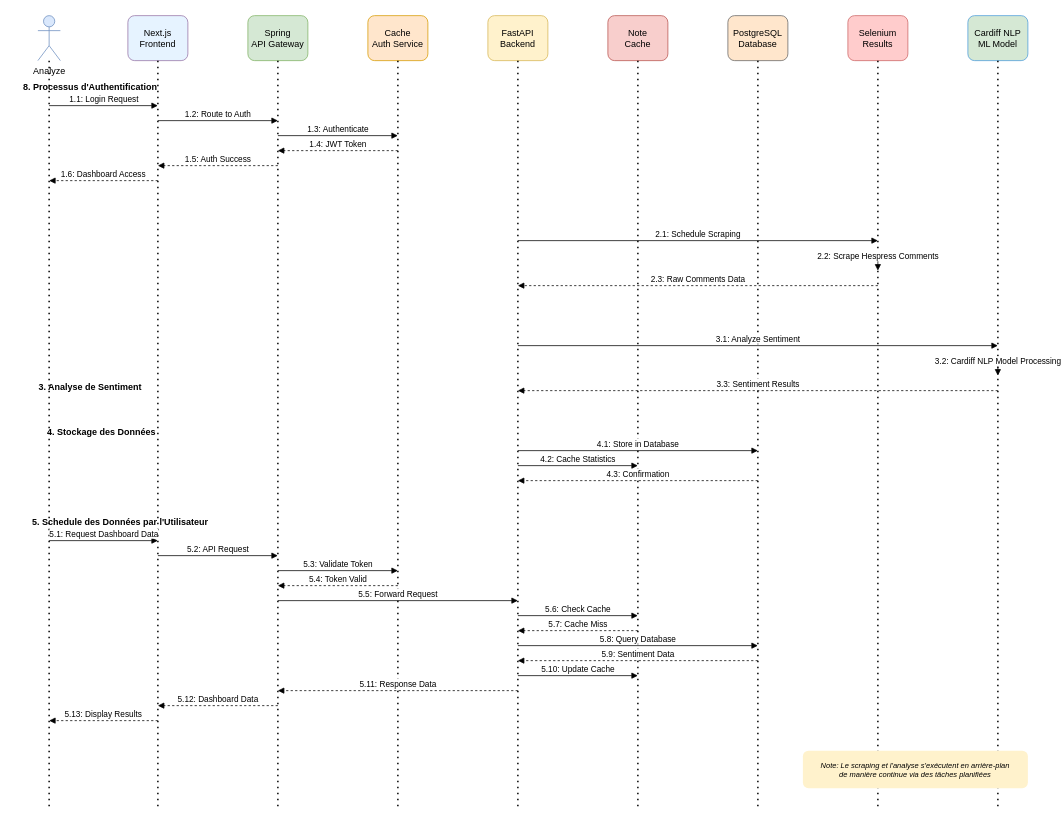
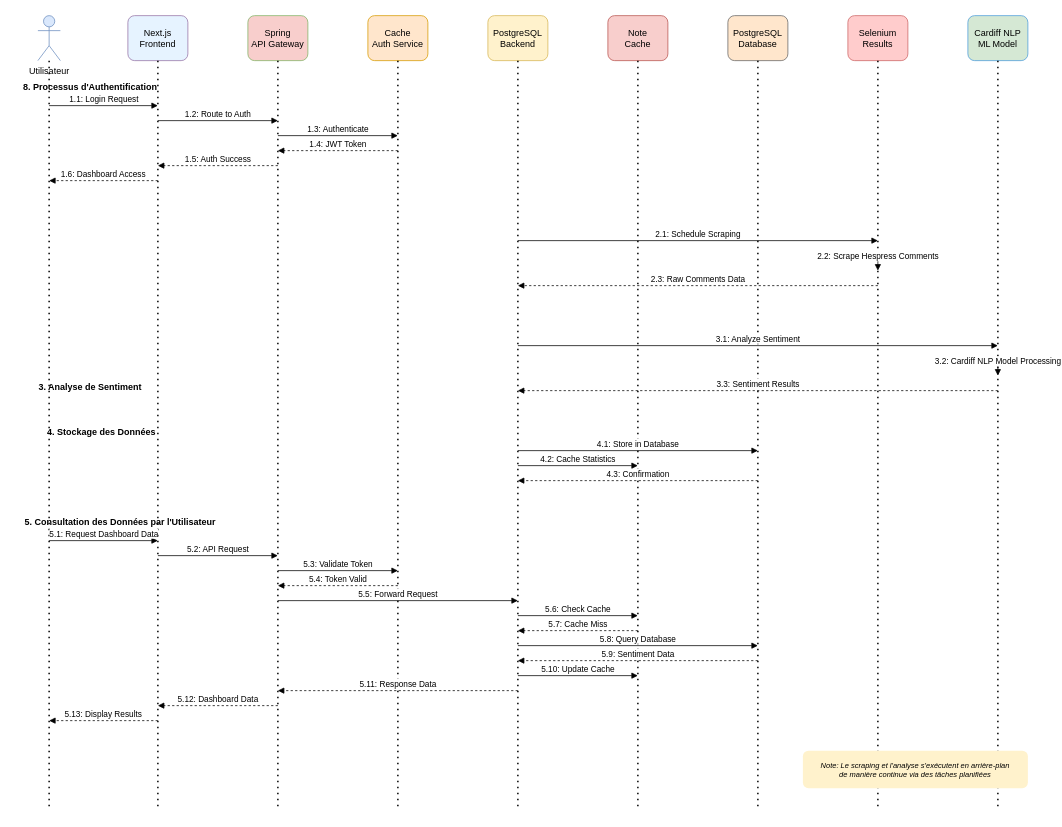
  <mxCell id="0" />
  <mxCell id="1" parent="0" />
- <mxCell id="2" value="Analyze" style="shape=umlActor;verticalLabelPosition=bottom;verticalAlign=top;html=1;outlineConnect=0;fillColor=#dae8fc;strokeColor=#6c8ebf;" vertex="1" parent="1"><mxGeometry x="50" y="20" width="30" height="60" as="geometry" /></mxCell>
+ <mxCell id="2" value="Utilisateur" style="shape=umlActor;verticalLabelPosition=bottom;verticalAlign=top;html=1;outlineConnect=0;fillColor=#dae8fc;strokeColor=#6c8ebf;" vertex="1" parent="1"><mxGeometry x="50" y="20" width="30" height="60" as="geometry" /></mxCell>
  <mxCell id="3" value="Next.js&#10;Frontend" style="rounded=1;whiteSpace=wrap;html=1;fillColor=#e6f3ff;strokeColor=#9673a6;" vertex="1" parent="1"><mxGeometry x="170" y="20" width="80" height="60" as="geometry" /></mxCell>
- <mxCell id="4" value="Spring&#10;API Gateway" style="rounded=1;whiteSpace=wrap;html=1;fillColor=#d5e8d4;strokeColor=#82b366;" vertex="1" parent="1"><mxGeometry x="330" y="20" width="80" height="60" as="geometry" /></mxCell>
+ <mxCell id="4" value="Spring&#10;API Gateway" style="rounded=1;whiteSpace=wrap;html=1;fillColor=#f8cecc;strokeColor=#82b366;" vertex="1" parent="1"><mxGeometry x="330" y="20" width="80" height="60" as="geometry" /></mxCell>
  <mxCell id="5" value="Cache&#10;Auth Service" style="rounded=1;whiteSpace=wrap;html=1;fillColor=#ffe6cc;strokeColor=#d79b00;" vertex="1" parent="1"><mxGeometry x="490" y="20" width="80" height="60" as="geometry" /></mxCell>
- <mxCell id="6" value="FastAPI&#10;Backend" style="rounded=1;whiteSpace=wrap;html=1;fillColor=#fff2cc;strokeColor=#d6b656;" vertex="1" parent="1"><mxGeometry x="650" y="20" width="80" height="60" as="geometry" /></mxCell>
+ <mxCell id="6" value="PostgreSQL&#10;Backend" style="rounded=1;whiteSpace=wrap;html=1;fillColor=#fff2cc;strokeColor=#d6b656;" vertex="1" parent="1"><mxGeometry x="650" y="20" width="80" height="60" as="geometry" /></mxCell>
  <mxCell id="7" value="Note&#10;Cache" style="rounded=1;whiteSpace=wrap;html=1;fillColor=#f8cecc;strokeColor=#b85450;" vertex="1" parent="1"><mxGeometry x="810" y="20" width="80" height="60" as="geometry" /></mxCell>
  <mxCell id="8" value="PostgreSQL&#10;Database" style="rounded=1;whiteSpace=wrap;html=1;fillColor=#ffe6cc;strokeColor=#666666;" vertex="1" parent="1"><mxGeometry x="970" y="20" width="80" height="60" as="geometry" /></mxCell>
  <mxCell id="9" value="Selenium&#10;Results" style="rounded=1;whiteSpace=wrap;html=1;fillColor=#ffcccc;strokeColor=#cc6666;" vertex="1" parent="1"><mxGeometry x="1130" y="20" width="80" height="60" as="geometry" /></mxCell>
  <mxCell id="10" value="Cardiff NLP&#10;ML Model" style="rounded=1;whiteSpace=wrap;html=1;fillColor=#d5e8d4;strokeColor=#4d9ddb;" vertex="1" parent="1"><mxGeometry x="1290" y="20" width="80" height="60" as="geometry" /></mxCell>
  <mxCell id="11" value="" style="endArrow=none;dashed=1;html=1;dashPattern=1 3;strokeWidth=2;" edge="1" parent="1"><mxGeometry width="50" height="50" relative="1" as="geometry"><mxPoint x="65" y="80" as="sourcePoint" /><mxPoint x="65" y="1080" as="targetPoint" /></mxGeometry></mxCell>
  <mxCell id="12" value="" style="endArrow=none;dashed=1;html=1;dashPattern=1 3;strokeWidth=2;" edge="1" parent="1"><mxGeometry width="50" height="50" relative="1" as="geometry"><mxPoint x="210" y="80" as="sourcePoint" /><mxPoint x="210" y="1080" as="targetPoint" /></mxGeometry></mxCell>
  <mxCell id="13" value="" style="endArrow=none;dashed=1;html=1;dashPattern=1 3;strokeWidth=2;" edge="1" parent="1"><mxGeometry width="50" height="50" relative="1" as="geometry"><mxPoint x="370" y="80" as="sourcePoint" /><mxPoint x="370" y="1080" as="targetPoint" /></mxGeometry></mxCell>
  <mxCell id="14" value="" style="endArrow=none;dashed=1;html=1;dashPattern=1 3;strokeWidth=2;" edge="1" parent="1"><mxGeometry width="50" height="50" relative="1" as="geometry"><mxPoint x="530" y="80" as="sourcePoint" /><mxPoint x="530" y="1080" as="targetPoint" /></mxGeometry></mxCell>
  <mxCell id="15" value="" style="endArrow=none;dashed=1;html=1;dashPattern=1 3;strokeWidth=2;" edge="1" parent="1"><mxGeometry width="50" height="50" relative="1" as="geometry"><mxPoint x="690" y="80" as="sourcePoint" /><mxPoint x="690" y="1080" as="targetPoint" /></mxGeometry></mxCell>
  <mxCell id="16" value="" style="endArrow=none;dashed=1;html=1;dashPattern=1 3;strokeWidth=2;" edge="1" parent="1"><mxGeometry width="50" height="50" relative="1" as="geometry"><mxPoint x="850" y="80" as="sourcePoint" /><mxPoint x="850" y="1080" as="targetPoint" /></mxGeometry></mxCell>
  <mxCell id="17" value="" style="endArrow=none;dashed=1;html=1;dashPattern=1 3;strokeWidth=2;" edge="1" parent="1"><mxGeometry width="50" height="50" relative="1" as="geometry"><mxPoint x="1010" y="80" as="sourcePoint" /><mxPoint x="1010" y="1080" as="targetPoint" /></mxGeometry></mxCell>
  <mxCell id="18" value="" style="endArrow=none;dashed=1;html=1;dashPattern=1 3;strokeWidth=2;" edge="1" parent="1"><mxGeometry width="50" height="50" relative="1" as="geometry"><mxPoint x="1170" y="80" as="sourcePoint" /><mxPoint x="1170" y="1080" as="targetPoint" /></mxGeometry></mxCell>
  <mxCell id="19" value="" style="endArrow=none;dashed=1;html=1;dashPattern=1 3;strokeWidth=2;" edge="1" parent="1"><mxGeometry width="50" height="50" relative="1" as="geometry"><mxPoint x="1330" y="80" as="sourcePoint" /><mxPoint x="1330" y="1080" as="targetPoint" /></mxGeometry></mxCell>
  <mxCell id="20" value="8. Processus d'Authentification" style="text;html=1;strokeColor=none;fillColor=none;align=center;verticalAlign=middle;whiteSpace=wrap;rounded=0;fontStyle=1;fontSize=12;" vertex="1" parent="1"><mxGeometry x="20" y="100" width="200" height="30" as="geometry" /></mxCell>
  <mxCell id="21" value="1.1: Login Request" style="html=1;verticalAlign=bottom;endArrow=block;rounded=0;" edge="1" parent="1"><mxGeometry width="80" relative="1" as="geometry"><mxPoint x="65" y="140" as="sourcePoint" /><mxPoint x="210" y="140" as="targetPoint" /></mxGeometry></mxCell>
  <mxCell id="22" value="1.2: Route to Auth" style="html=1;verticalAlign=bottom;endArrow=block;rounded=0;" edge="1" parent="1"><mxGeometry width="80" relative="1" as="geometry"><mxPoint x="210" y="160" as="sourcePoint" /><mxPoint x="370" y="160" as="targetPoint" /></mxGeometry></mxCell>
  <mxCell id="23" value="1.3: Authenticate" style="html=1;verticalAlign=bottom;endArrow=block;rounded=0;" edge="1" parent="1"><mxGeometry width="80" relative="1" as="geometry"><mxPoint x="370" y="180" as="sourcePoint" /><mxPoint x="530" y="180" as="targetPoint" /></mxGeometry></mxCell>
  <mxCell id="24" value="1.4: JWT Token" style="html=1;verticalAlign=bottom;endArrow=block;rounded=0;dashed=1;" edge="1" parent="1"><mxGeometry width="80" relative="1" as="geometry"><mxPoint x="530" y="200" as="sourcePoint" /><mxPoint x="370" y="200" as="targetPoint" /></mxGeometry></mxCell>
  <mxCell id="25" value="1.5: Auth Success" style="html=1;verticalAlign=bottom;endArrow=block;rounded=0;dashed=1;" edge="1" parent="1"><mxGeometry width="80" relative="1" as="geometry"><mxPoint x="370" y="220" as="sourcePoint" /><mxPoint x="210" y="220" as="targetPoint" /></mxGeometry></mxCell>
  <mxCell id="26" value="1.6: Dashboard Access" style="html=1;verticalAlign=bottom;endArrow=block;rounded=0;dashed=1;" edge="1" parent="1"><mxGeometry width="80" relative="1" as="geometry"><mxPoint x="210" y="240" as="sourcePoint" /><mxPoint x="65" y="240" as="targetPoint" /></mxGeometry></mxCell>
  <mxCell id="27" value="2.1: Schedule Scraping" style="html=1;verticalAlign=bottom;endArrow=block;rounded=0;" edge="1" parent="1"><mxGeometry width="80" relative="1" as="geometry"><mxPoint x="690" y="320" as="sourcePoint" /><mxPoint x="1170" y="320" as="targetPoint" /></mxGeometry></mxCell>
  <mxCell id="28" value="2.2: Scrape Hespress Comments" style="html=1;verticalAlign=bottom;endArrow=block;rounded=0;" edge="1" parent="1"><mxGeometry width="80" relative="1" as="geometry"><mxPoint x="1170" y="340" as="sourcePoint" /><mxPoint x="1170" y="360" as="targetPoint" /><mxArray as="points"><mxPoint x="1220" y="350" /></mxArray></mxGeometry></mxCell>
  <mxCell id="29" value="2.3: Raw Comments Data" style="html=1;verticalAlign=bottom;endArrow=block;rounded=0;dashed=1;" edge="1" parent="1"><mxGeometry width="80" relative="1" as="geometry"><mxPoint x="1170" y="380" as="sourcePoint" /><mxPoint x="690" y="380" as="targetPoint" /></mxGeometry></mxCell>
  <mxCell id="30" value="3. Analyse de Sentiment" style="text;html=1;strokeColor=none;fillColor=none;align=center;verticalAlign=middle;whiteSpace=wrap;rounded=0;fontStyle=1;fontSize=12;" vertex="1" parent="1"><mxGeometry x="20" y="500" width="200" height="30" as="geometry" /></mxCell>
  <mxCell id="31" value="3.1: Analyze Sentiment" style="html=1;verticalAlign=bottom;endArrow=block;rounded=0;" edge="1" parent="1"><mxGeometry width="80" relative="1" as="geometry"><mxPoint x="690" y="460" as="sourcePoint" /><mxPoint x="1330" y="460" as="targetPoint" /></mxGeometry></mxCell>
  <mxCell id="32" value="3.2: Cardiff NLP Model Processing" style="html=1;verticalAlign=bottom;endArrow=block;rounded=0;" edge="1" parent="1"><mxGeometry width="80" relative="1" as="geometry"><mxPoint x="1330" y="480" as="sourcePoint" /><mxPoint x="1330" y="500" as="targetPoint" /><mxArray as="points"><mxPoint x="1380" y="490" /></mxArray></mxGeometry></mxCell>
  <mxCell id="33" value="3.3: Sentiment Results" style="html=1;verticalAlign=bottom;endArrow=block;rounded=0;dashed=1;" edge="1" parent="1"><mxGeometry width="80" relative="1" as="geometry"><mxPoint x="1330" y="520" as="sourcePoint" /><mxPoint x="690" y="520" as="targetPoint" /></mxGeometry></mxCell>
  <mxCell id="34" value="4. Stockage des Données" style="text;html=1;strokeColor=none;fillColor=none;align=center;verticalAlign=middle;whiteSpace=wrap;rounded=0;fontStyle=1;fontSize=12;" vertex="1" parent="1"><mxGeometry x="35" y="560" width="200" height="30" as="geometry" /></mxCell>
  <mxCell id="35" value="4.1: Store in Database" style="html=1;verticalAlign=bottom;endArrow=block;rounded=0;" edge="1" parent="1"><mxGeometry width="80" relative="1" as="geometry"><mxPoint x="690" y="600" as="sourcePoint" /><mxPoint x="1010" y="600" as="targetPoint" /></mxGeometry></mxCell>
  <mxCell id="36" value="4.2: Cache Statistics" style="html=1;verticalAlign=bottom;endArrow=block;rounded=0;" edge="1" parent="1"><mxGeometry width="80" relative="1" as="geometry"><mxPoint x="690" y="620" as="sourcePoint" /><mxPoint x="850" y="620" as="targetPoint" /></mxGeometry></mxCell>
  <mxCell id="37" value="4.3: Confirmation" style="html=1;verticalAlign=bottom;endArrow=block;rounded=0;dashed=1;" edge="1" parent="1"><mxGeometry width="80" relative="1" as="geometry"><mxPoint x="1010" y="640" as="sourcePoint" /><mxPoint x="690" y="640" as="targetPoint" /></mxGeometry></mxCell>
- <mxCell id="38" value="5. Schedule des Données par l'Utilisateur" style="text;html=1;strokeColor=none;fillColor=none;align=center;verticalAlign=middle;whiteSpace=wrap;rounded=0;fontStyle=1;fontSize=12;" vertex="1" parent="1"><mxGeometry x="20" y="680" width="280" height="30" as="geometry" /></mxCell>
+ <mxCell id="38" value="5. Consultation des Données par l'Utilisateur" style="text;html=1;strokeColor=none;fillColor=none;align=center;verticalAlign=middle;whiteSpace=wrap;rounded=0;fontStyle=1;fontSize=12;" vertex="1" parent="1"><mxGeometry x="20" y="680" width="280" height="30" as="geometry" /></mxCell>
  <mxCell id="39" value="5.1: Request Dashboard Data" style="html=1;verticalAlign=bottom;endArrow=block;rounded=0;" edge="1" parent="1"><mxGeometry width="80" relative="1" as="geometry"><mxPoint x="65" y="720" as="sourcePoint" /><mxPoint x="210" y="720" as="targetPoint" /></mxGeometry></mxCell>
  <mxCell id="40" value="5.2: API Request" style="html=1;verticalAlign=bottom;endArrow=block;rounded=0;" edge="1" parent="1"><mxGeometry width="80" relative="1" as="geometry"><mxPoint x="210" y="740" as="sourcePoint" /><mxPoint x="370" y="740" as="targetPoint" /></mxGeometry></mxCell>
  <mxCell id="41" value="5.3: Validate Token" style="html=1;verticalAlign=bottom;endArrow=block;rounded=0;" edge="1" parent="1"><mxGeometry width="80" relative="1" as="geometry"><mxPoint x="370" y="760" as="sourcePoint" /><mxPoint x="530" y="760" as="targetPoint" /></mxGeometry></mxCell>
  <mxCell id="42" value="5.4: Token Valid" style="html=1;verticalAlign=bottom;endArrow=block;rounded=0;dashed=1;" edge="1" parent="1"><mxGeometry width="80" relative="1" as="geometry"><mxPoint x="530" y="780" as="sourcePoint" /><mxPoint x="370" y="780" as="targetPoint" /></mxGeometry></mxCell>
  <mxCell id="43" value="5.5: Forward Request" style="html=1;verticalAlign=bottom;endArrow=block;rounded=0;" edge="1" parent="1"><mxGeometry width="80" relative="1" as="geometry"><mxPoint x="370" y="800" as="sourcePoint" /><mxPoint x="690" y="800" as="targetPoint" /></mxGeometry></mxCell>
  <mxCell id="44" value="5.6: Check Cache" style="html=1;verticalAlign=bottom;endArrow=block;rounded=0;" edge="1" parent="1"><mxGeometry width="80" relative="1" as="geometry"><mxPoint x="690" y="820" as="sourcePoint" /><mxPoint x="850" y="820" as="targetPoint" /></mxGeometry></mxCell>
  <mxCell id="45" value="5.7: Cache Miss" style="html=1;verticalAlign=bottom;endArrow=block;rounded=0;dashed=1;" edge="1" parent="1"><mxGeometry width="80" relative="1" as="geometry"><mxPoint x="850" y="840" as="sourcePoint" /><mxPoint x="690" y="840" as="targetPoint" /></mxGeometry></mxCell>
  <mxCell id="46" value="5.8: Query Database" style="html=1;verticalAlign=bottom;endArrow=block;rounded=0;" edge="1" parent="1"><mxGeometry width="80" relative="1" as="geometry"><mxPoint x="690" y="860" as="sourcePoint" /><mxPoint x="1010" y="860" as="targetPoint" /></mxGeometry></mxCell>
  <mxCell id="47" value="5.9: Sentiment Data" style="html=1;verticalAlign=bottom;endArrow=block;rounded=0;dashed=1;" edge="1" parent="1"><mxGeometry width="80" relative="1" as="geometry"><mxPoint x="1010" y="880" as="sourcePoint" /><mxPoint x="690" y="880" as="targetPoint" /></mxGeometry></mxCell>
  <mxCell id="48" value="5.10: Update Cache" style="html=1;verticalAlign=bottom;endArrow=block;rounded=0;" edge="1" parent="1"><mxGeometry width="80" relative="1" as="geometry"><mxPoint x="690" y="900" as="sourcePoint" /><mxPoint x="850" y="900" as="targetPoint" /></mxGeometry></mxCell>
  <mxCell id="49" value="5.11: Response Data" style="html=1;verticalAlign=bottom;endArrow=block;rounded=0;dashed=1;" edge="1" parent="1"><mxGeometry width="80" relative="1" as="geometry"><mxPoint x="690" y="920" as="sourcePoint" /><mxPoint x="370" y="920" as="targetPoint" /></mxGeometry></mxCell>
  <mxCell id="50" value="5.12: Dashboard Data" style="html=1;verticalAlign=bottom;endArrow=block;rounded=0;dashed=1;" edge="1" parent="1"><mxGeometry width="80" relative="1" as="geometry"><mxPoint x="370" y="940" as="sourcePoint" /><mxPoint x="210" y="940" as="targetPoint" /></mxGeometry></mxCell>
  <mxCell id="51" value="5.13: Display Results" style="html=1;verticalAlign=bottom;endArrow=block;rounded=0;dashed=1;" edge="1" parent="1"><mxGeometry width="80" relative="1" as="geometry"><mxPoint x="210" y="960" as="sourcePoint" /><mxPoint x="65" y="960" as="targetPoint" /></mxGeometry></mxCell>
  <mxCell id="52" value="Note: Le scraping et l'analyse s'exécutent en arrière-plan&#10;de manière continue via des tâches planifiées" style="text;html=1;strokeColor=none;fillColor=#fff2cc;align=center;verticalAlign=middle;whiteSpace=wrap;rounded=1;fontStyle=2;fontSize=10;" vertex="1" parent="1"><mxGeometry x="1070" y="1000" width="300" height="50" as="geometry" /></mxCell>
